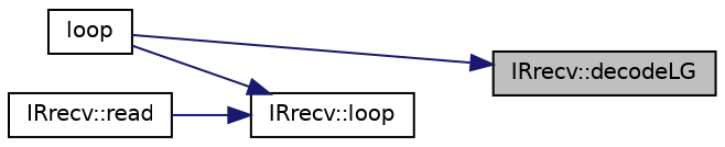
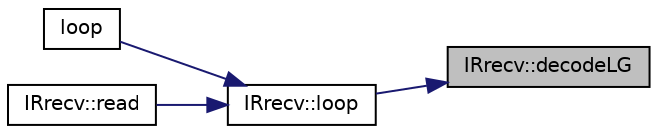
  digraph {
    rankdir=RL
    node [color=black fillcolor=white fontname=Helvetica fontsize=10 shape=record style=filled]
    edge [color=midnightblue dir=back fontname=Helvetica fontsize=10 labelfontname=Helvetica labelfontsize=10 style=solid]
    n1 [fillcolor=grey75 fontcolor=black height=0.2 label="IRrecv::decodeLG" width=0.4]
    n2 [height=0.2 label="IRrecv::loop" width=0.4]
    n3 [height=0.2 label=loop width=0.4]
    n4 [height=0.2 label="IRrecv::read" width=0.4]
-   n1 -> n3
+   n1 -> n2
    n2 -> n3
    n2 -> n4
  }
